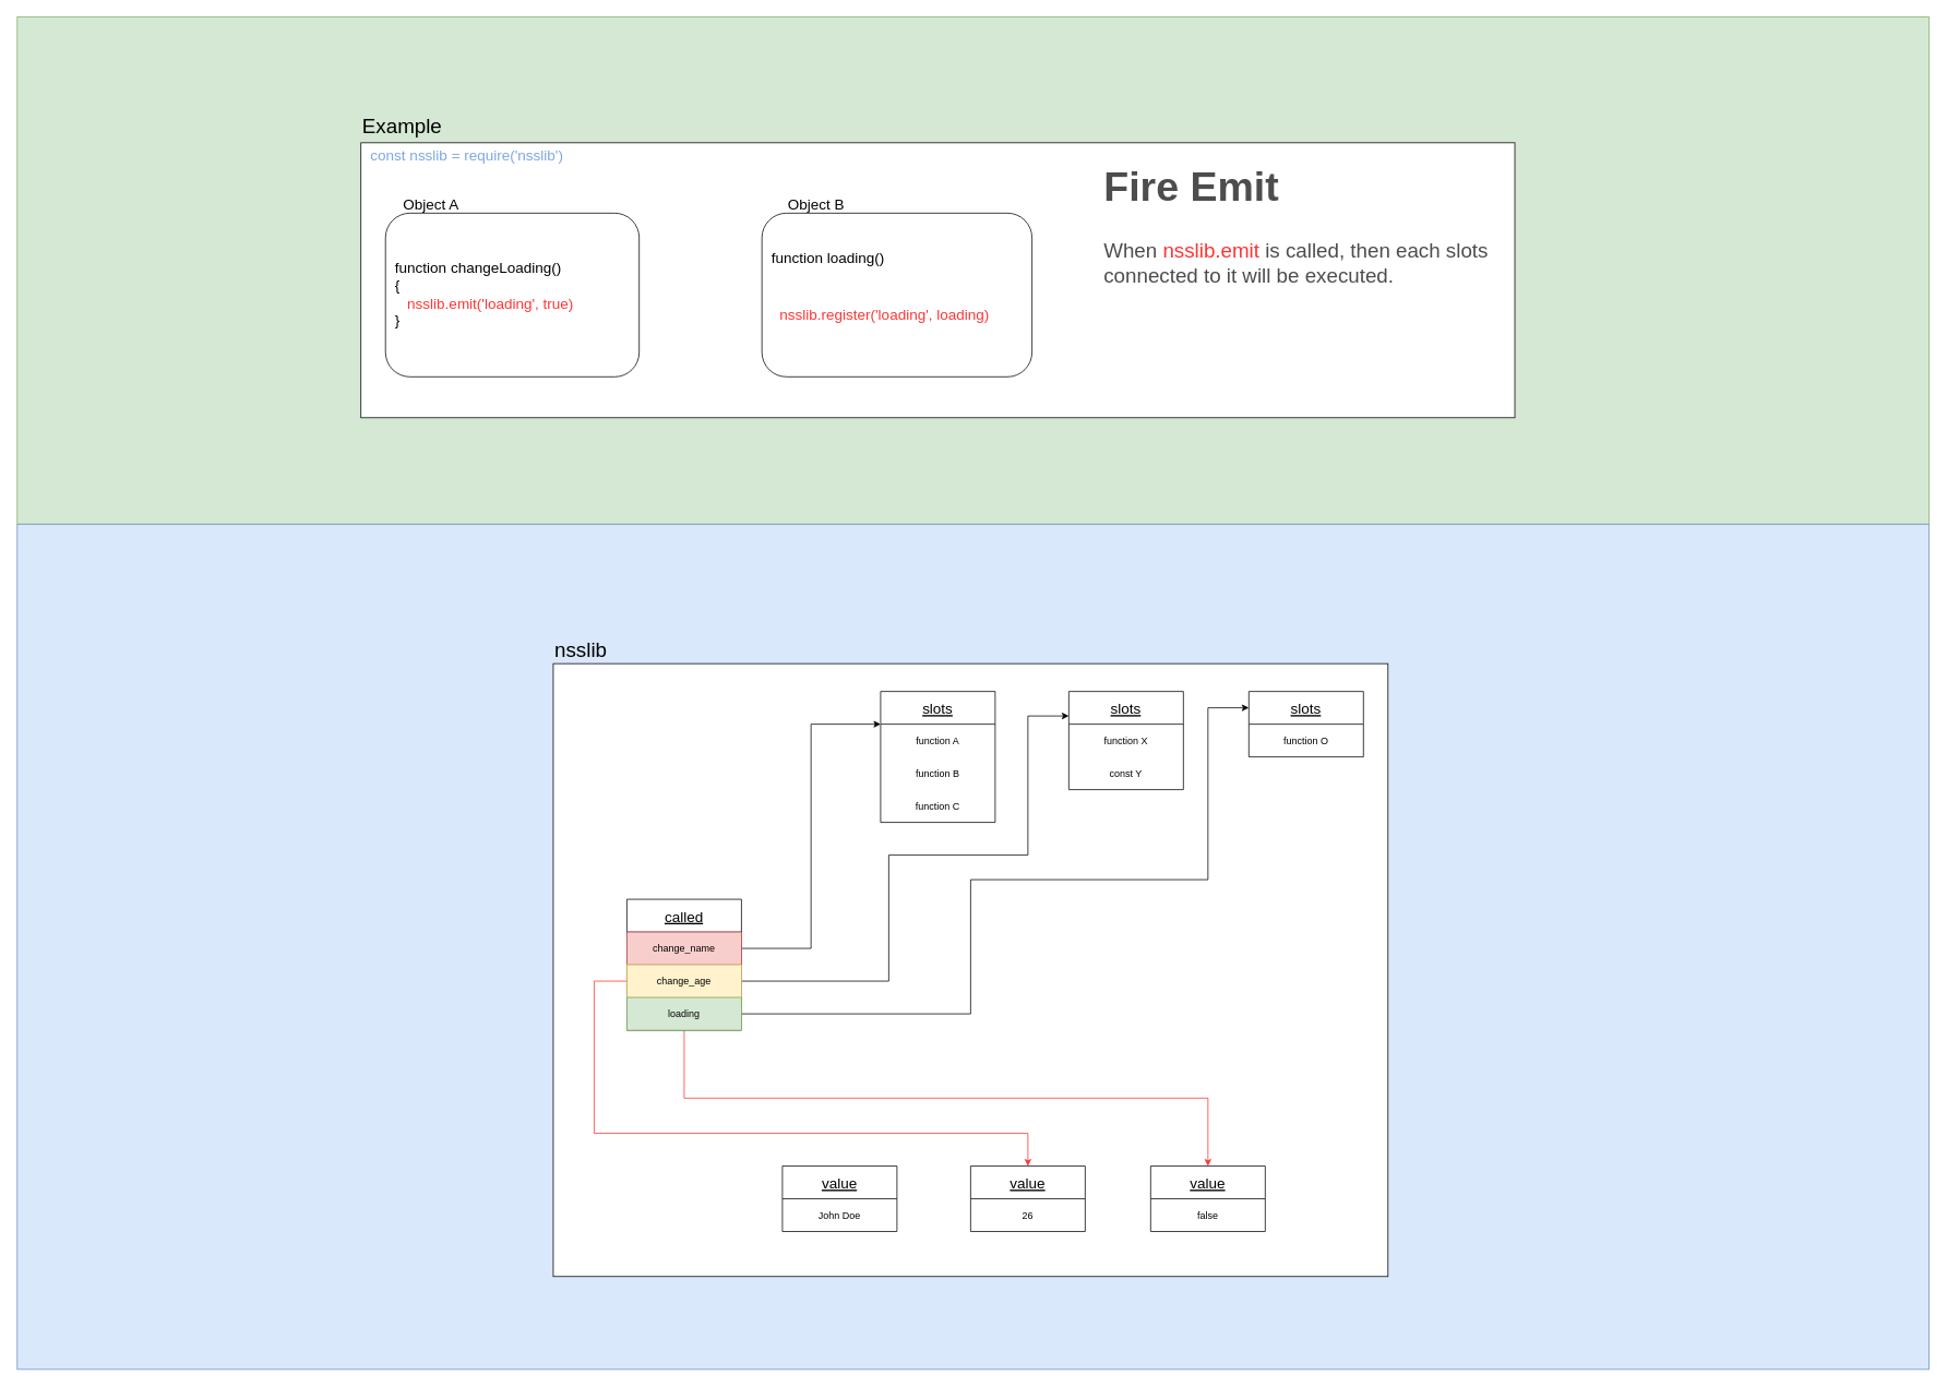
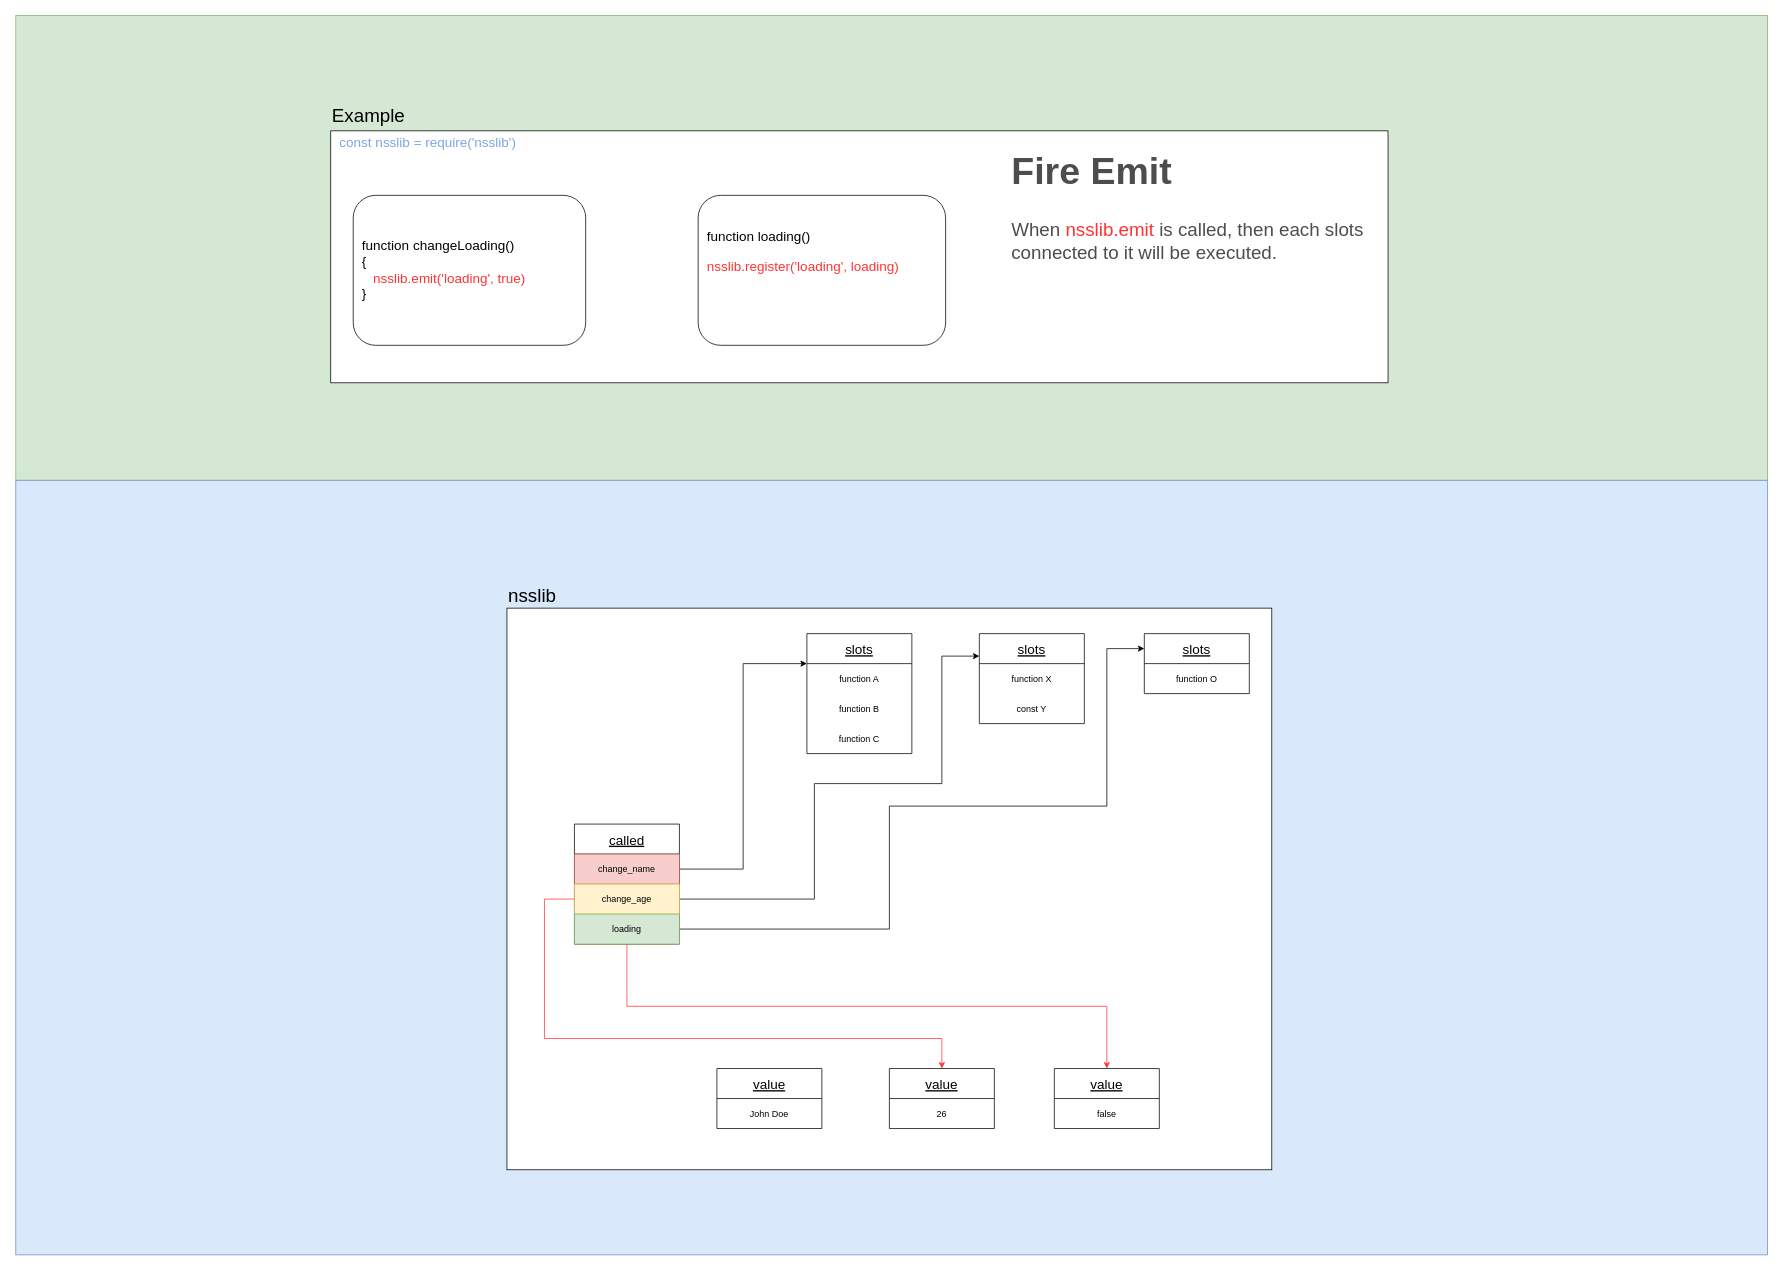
  <mxCell id="0" />
  <mxCell id="1" parent="0" />
  <mxCell id="2" value="" style="rounded=0;whiteSpace=wrap;html=1;comic=0;fontSize=25;align=left;fillColor=#d5e8d4;strokeColor=#82b366;" vertex="1" parent="1"><mxGeometry width="2336" height="620" as="geometry" x="20" y="20" /></mxCell>
  <mxCell id="3" value="" style="rounded=0;whiteSpace=wrap;html=1;comic=0;fontSize=18;align=left;fillColor=#dae8fc;strokeColor=#6c8ebf;" vertex="1" parent="1"><mxGeometry y="640" width="2336" height="1033" as="geometry" x="20" /></mxCell>
  <mxCell id="4" value="" style="rounded=0;whiteSpace=wrap;html=1;" vertex="1" parent="1"><mxGeometry x="675" y="810.5" width="1020" height="749" as="geometry" /></mxCell>
  <mxCell id="5" style="edgeStyle=orthogonalEdgeStyle;rounded=0;orthogonalLoop=1;jettySize=auto;html=1;exitX=0.5;exitY=1;exitDx=0;exitDy=0;entryX=0.5;entryY=0;entryDx=0;entryDy=0;fontSize=18;strokeColor=#FF3333;" edge="1" parent="1" source="20" target="37"><mxGeometry relative="1" as="geometry" /></mxCell>
  <mxCell id="6" style="edgeStyle=orthogonalEdgeStyle;rounded=0;orthogonalLoop=1;jettySize=auto;html=1;exitX=1;exitY=0.5;exitDx=0;exitDy=0;entryX=0;entryY=0.25;entryDx=0;entryDy=0;fontSize=18;" edge="1" parent="1" source="21" target="24"><mxGeometry relative="1" as="geometry" /></mxCell>
  <mxCell id="7" style="edgeStyle=orthogonalEdgeStyle;rounded=0;orthogonalLoop=1;jettySize=auto;html=1;exitX=1;exitY=0.5;exitDx=0;exitDy=0;entryX=0;entryY=0.25;entryDx=0;entryDy=0;fontSize=18;" edge="1" parent="1" source="23" target="31"><mxGeometry relative="1" as="geometry"><Array as="points"><mxPoint x="1185" y="1238.5" /><mxPoint x="1185" y="1074.5" /><mxPoint x="1475" y="1074.5" /><mxPoint x="1475" y="864.5" /></Array></mxGeometry></mxCell>
  <mxCell id="8" style="edgeStyle=orthogonalEdgeStyle;rounded=0;orthogonalLoop=1;jettySize=auto;html=1;exitX=1;exitY=0.5;exitDx=0;exitDy=0;entryX=0;entryY=0.25;entryDx=0;entryDy=0;fontSize=18;" edge="1" parent="1" source="22" target="28"><mxGeometry relative="1" as="geometry"><Array as="points"><mxPoint x="1085" y="1198.5" /><mxPoint x="1085" y="1044.5" /><mxPoint x="1255" y="1044.5" /><mxPoint x="1255" y="874.5" /></Array></mxGeometry></mxCell>
  <mxCell id="9" style="edgeStyle=orthogonalEdgeStyle;rounded=0;orthogonalLoop=1;jettySize=auto;html=1;exitX=0;exitY=0.5;exitDx=0;exitDy=0;fontSize=18;strokeColor=#FF3333;" edge="1" parent="1" source="22" target="35"><mxGeometry relative="1" as="geometry"><Array as="points"><mxPoint x="725" y="1198.5" /><mxPoint x="725" y="1384.5" /><mxPoint x="1255" y="1384.5" /></Array></mxGeometry></mxCell>
  <mxCell id="10" value="nsslib" style="text;html=1;strokeColor=none;fillColor=none;align=left;verticalAlign=bottom;whiteSpace=wrap;rounded=0;comic=0;fontSize=25;" vertex="1" parent="1"><mxGeometry x="675" y="770" width="125" height="40.5" as="geometry" /></mxCell>
  <mxCell id="11" value="" style="rounded=0;whiteSpace=wrap;html=1;comic=0;fontSize=18;align=center;" vertex="1" parent="1"><mxGeometry x="440" y="174" width="1410" height="336" as="geometry" /></mxCell>
  <mxCell id="12" value="const nsslib = require('nsslib')" style="text;html=1;strokeColor=none;fillColor=none;align=left;verticalAlign=middle;whiteSpace=wrap;rounded=0;comic=0;fontSize=18;fontColor=#7EA6E0;" vertex="1" parent="1"><mxGeometry x="450" y="180" width="270" height="20" as="geometry" /></mxCell>
  <mxCell id="13" value="" style="rounded=1;whiteSpace=wrap;html=1;comic=0;fontSize=18;fontColor=#7EA6E0;align=left;" vertex="1" parent="1"><mxGeometry x="470" y="260" width="310" height="200" as="geometry" /></mxCell>
  <mxCell id="14" value="" style="rounded=1;whiteSpace=wrap;html=1;comic=0;fontSize=18;fontColor=#7EA6E0;align=left;" vertex="1" parent="1"><mxGeometry x="930" y="260" width="330" height="200" as="geometry" /></mxCell>
- <mxCell id="15" value="Object A" style="text;html=1;strokeColor=none;fillColor=none;align=left;verticalAlign=middle;whiteSpace=wrap;rounded=0;comic=0;fontSize=18;" vertex="1" parent="1"><mxGeometry x="490" y="240" width="100" height="20" as="geometry" /></mxCell>
- <mxCell id="16" value="Object B" style="text;html=1;strokeColor=none;fillColor=none;align=left;verticalAlign=middle;whiteSpace=wrap;rounded=0;comic=0;fontSize=18;" vertex="1" parent="1"><mxGeometry x="960" y="240" width="100" height="20" as="geometry" /></mxCell>
  <mxCell id="17" value="&lt;span style=&quot;&quot;&gt;function loading()&lt;/span&gt;" style="text;html=1;strokeColor=none;fillColor=none;align=left;verticalAlign=middle;whiteSpace=wrap;rounded=0;comic=0;fontSize=18;fontColor=#000000;" vertex="1" parent="1"><mxGeometry x="940" y="300" width="160" height="30" as="geometry" /></mxCell>
- <mxCell id="18" value="&lt;span&gt;nsslib.register('loading', loading)&lt;/span&gt;" style="text;html=1;strokeColor=none;fillColor=none;align=left;verticalAlign=middle;whiteSpace=wrap;rounded=0;comic=0;fontSize=18;fontColor=#FF3333;" vertex="1" parent="1"><mxGeometry x="950" y="370" width="280" height="30" as="geometry" /></mxCell>
+ <mxCell id="18" value="&lt;span&gt;nsslib.register('loading', loading)&lt;/span&gt;" style="text;html=1;strokeColor=none;fillColor=none;align=left;verticalAlign=middle;whiteSpace=wrap;rounded=0;comic=0;fontSize=18;fontColor=#FF3333;" vertex="1" parent="1"><mxGeometry x="940" y="340" width="280" height="30" as="geometry" /></mxCell>
  <mxCell id="19" value="function changeLoading()&lt;br&gt;{&lt;br&gt;&amp;nbsp; &amp;nbsp;&lt;font color=&quot;#ff3333&quot;&gt;nsslib.emit('loading', true)&lt;/font&gt;&lt;br&gt;}" style="text;html=1;strokeColor=none;fillColor=none;align=left;verticalAlign=middle;whiteSpace=wrap;rounded=0;comic=0;fontSize=18;fontColor=#000000;" vertex="1" parent="1"><mxGeometry x="480" y="310" width="260" height="100" as="geometry" /></mxCell>
  <mxCell id="20" value="called" style="swimlane;fontStyle=4;childLayout=stackLayout;horizontal=1;startSize=40;fillColor=none;horizontalStack=0;resizeParent=1;resizeParentMax=0;resizeLast=0;collapsible=1;marginBottom=0;fontSize=18;" vertex="1" parent="1"><mxGeometry x="765" y="1098.5" width="140" height="160" as="geometry" /></mxCell>
  <mxCell id="21" value="change_name" style="text;strokeColor=#b85450;fillColor=#f8cecc;align=center;verticalAlign=middle;spacingLeft=4;spacingRight=4;overflow=hidden;rotatable=0;points=[[0,0.5],[1,0.5]];portConstraint=eastwest;" vertex="1" parent="20"><mxGeometry y="40" width="140" height="40" as="geometry" /></mxCell>
  <mxCell id="22" value="change_age" style="text;strokeColor=#d6b656;fillColor=#fff2cc;align=center;verticalAlign=middle;spacingLeft=4;spacingRight=4;overflow=hidden;rotatable=0;points=[[0,0.5],[1,0.5]];portConstraint=eastwest;" vertex="1" parent="20"><mxGeometry y="80" width="140" height="40" as="geometry" /></mxCell>
  <mxCell id="23" value="loading" style="text;strokeColor=#82b366;fillColor=#d5e8d4;align=center;verticalAlign=middle;spacingLeft=4;spacingRight=4;overflow=hidden;rotatable=0;points=[[0,0.5],[1,0.5]];portConstraint=eastwest;" vertex="1" parent="20"><mxGeometry y="120" width="140" height="40" as="geometry" /></mxCell>
  <mxCell id="24" value="slots" style="swimlane;fontStyle=4;childLayout=stackLayout;horizontal=1;startSize=40;fillColor=none;horizontalStack=0;resizeParent=1;resizeParentMax=0;resizeLast=0;collapsible=1;marginBottom=0;fontSize=18;" vertex="1" parent="1"><mxGeometry x="1075" y="844.5" width="140" height="160" as="geometry" /></mxCell>
  <mxCell id="25" value="function A" style="text;align=center;verticalAlign=middle;spacingLeft=4;spacingRight=4;overflow=hidden;rotatable=0;points=[[0,0.5],[1,0.5]];portConstraint=eastwest;rounded=0;comic=0;" vertex="1" parent="24"><mxGeometry y="40" width="140" height="40" as="geometry" /></mxCell>
  <mxCell id="26" value="function B" style="text;align=center;verticalAlign=middle;spacingLeft=4;spacingRight=4;overflow=hidden;rotatable=0;points=[[0,0.5],[1,0.5]];portConstraint=eastwest;" vertex="1" parent="24"><mxGeometry y="80" width="140" height="40" as="geometry" /></mxCell>
  <mxCell id="27" value="function C" style="text;align=center;verticalAlign=middle;spacingLeft=4;spacingRight=4;overflow=hidden;rotatable=0;points=[[0,0.5],[1,0.5]];portConstraint=eastwest;" vertex="1" parent="24"><mxGeometry y="120" width="140" height="40" as="geometry" /></mxCell>
  <mxCell id="28" value="slots" style="swimlane;fontStyle=4;childLayout=stackLayout;horizontal=1;startSize=40;fillColor=none;horizontalStack=0;resizeParent=1;resizeParentMax=0;resizeLast=0;collapsible=1;marginBottom=0;fontSize=18;" vertex="1" parent="1"><mxGeometry x="1305" y="844.5" width="140" height="120" as="geometry" /></mxCell>
  <mxCell id="29" value="function X" style="text;align=center;verticalAlign=middle;spacingLeft=4;spacingRight=4;overflow=hidden;rotatable=0;points=[[0,0.5],[1,0.5]];portConstraint=eastwest;rounded=0;comic=0;" vertex="1" parent="28"><mxGeometry y="40" width="140" height="40" as="geometry" /></mxCell>
  <mxCell id="30" value="const Y" style="text;align=center;verticalAlign=middle;spacingLeft=4;spacingRight=4;overflow=hidden;rotatable=0;points=[[0,0.5],[1,0.5]];portConstraint=eastwest;" vertex="1" parent="28"><mxGeometry y="80" width="140" height="40" as="geometry" /></mxCell>
  <mxCell id="31" value="slots" style="swimlane;fontStyle=4;childLayout=stackLayout;horizontal=1;startSize=40;fillColor=none;horizontalStack=0;resizeParent=1;resizeParentMax=0;resizeLast=0;collapsible=1;marginBottom=0;fontSize=18;" vertex="1" parent="1"><mxGeometry x="1525" y="844.5" width="140" height="80" as="geometry" /></mxCell>
  <mxCell id="32" value="function O" style="text;align=center;verticalAlign=middle;spacingLeft=4;spacingRight=4;overflow=hidden;rotatable=0;points=[[0,0.5],[1,0.5]];portConstraint=eastwest;rounded=0;comic=0;" vertex="1" parent="31"><mxGeometry y="40" width="140" height="40" as="geometry" /></mxCell>
  <mxCell id="33" value="value" style="swimlane;fontStyle=4;childLayout=stackLayout;horizontal=1;startSize=40;fillColor=none;horizontalStack=0;resizeParent=1;resizeParentMax=0;resizeLast=0;collapsible=1;marginBottom=0;fontSize=18;" vertex="1" parent="1"><mxGeometry x="955" y="1424.5" width="140" height="80" as="geometry" /></mxCell>
  <mxCell id="34" value="John Doe" style="text;align=center;verticalAlign=middle;spacingLeft=4;spacingRight=4;overflow=hidden;rotatable=0;points=[[0,0.5],[1,0.5]];portConstraint=eastwest;rounded=0;comic=0;" vertex="1" parent="33"><mxGeometry y="40" width="140" height="40" as="geometry" /></mxCell>
  <mxCell id="35" value="value" style="swimlane;fontStyle=4;childLayout=stackLayout;horizontal=1;startSize=40;fillColor=none;horizontalStack=0;resizeParent=1;resizeParentMax=0;resizeLast=0;collapsible=1;marginBottom=0;fontSize=18;" vertex="1" parent="1"><mxGeometry x="1185" y="1424.5" width="140" height="80" as="geometry" /></mxCell>
  <mxCell id="36" value="26" style="text;align=center;verticalAlign=middle;spacingLeft=4;spacingRight=4;overflow=hidden;rotatable=0;points=[[0,0.5],[1,0.5]];portConstraint=eastwest;rounded=0;comic=0;" vertex="1" parent="35"><mxGeometry y="40" width="140" height="40" as="geometry" /></mxCell>
  <mxCell id="37" value="value" style="swimlane;fontStyle=4;childLayout=stackLayout;horizontal=1;startSize=40;fillColor=none;horizontalStack=0;resizeParent=1;resizeParentMax=0;resizeLast=0;collapsible=1;marginBottom=0;fontSize=18;" vertex="1" parent="1"><mxGeometry x="1405" y="1424.5" width="140" height="80" as="geometry" /></mxCell>
  <mxCell id="38" value="false" style="text;align=center;verticalAlign=middle;spacingLeft=4;spacingRight=4;overflow=hidden;rotatable=0;points=[[0,0.5],[1,0.5]];portConstraint=eastwest;rounded=0;comic=0;" vertex="1" parent="37"><mxGeometry y="40" width="140" height="40" as="geometry" /></mxCell>
  <mxCell id="39" value="Example" style="text;html=1;strokeColor=none;fillColor=none;align=left;verticalAlign=bottom;whiteSpace=wrap;rounded=0;comic=0;fontSize=25;" vertex="1" parent="1"><mxGeometry x="440" y="130" width="125" height="40.5" as="geometry" /></mxCell>
  <mxCell id="40" value="&lt;h1&gt;Fire Emit&lt;/h1&gt;&lt;p&gt;When &lt;font color=&quot;#ff3333&quot;&gt;nsslib.emit&lt;/font&gt; is called, then each slots connected to it will be executed.&lt;/p&gt;" style="text;html=1;strokeColor=none;fillColor=none;spacing=5;spacingTop=-20;whiteSpace=wrap;overflow=hidden;rounded=0;comic=0;fontSize=25;fontColor=#4D4D4D;align=left;" vertex="1" parent="1"><mxGeometry x="1342.5" y="174" width="505" height="336" as="geometry" /></mxCell>
